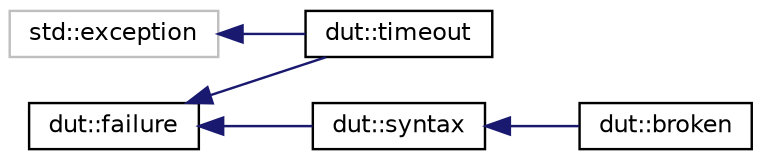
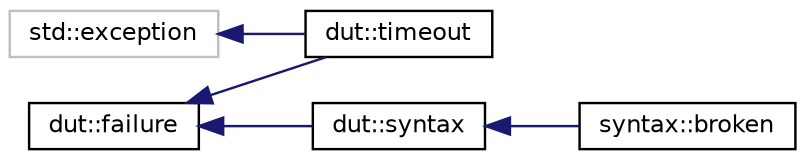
  digraph {
    rankdir=LR
    node [color=black fillcolor=white fontname=Helvetica fontsize=10 shape=record style=filled]
    edge [color=midnightblue dir=back fontname=Helvetica fontsize=10 labelfontname=Helvetica labelfontsize=10 style=solid]
    n1 [color=grey75 height=0.2 label="std::exception" width=0.4]
    n2 [height=0.2 label="dut::timeout" width=0.4]
    n3 [height=0.2 label="dut::failure" width=0.4]
    n4 [height=0.2 label="dut::syntax" width=0.4]
-   n5 [height=0.2 label="dut::broken" width=0.4]
+   n5 [height=0.2 label="syntax::broken" width=0.4]
    n1 -> n2
    n3 -> n2
    n3 -> n4
    n4 -> n5
  }
